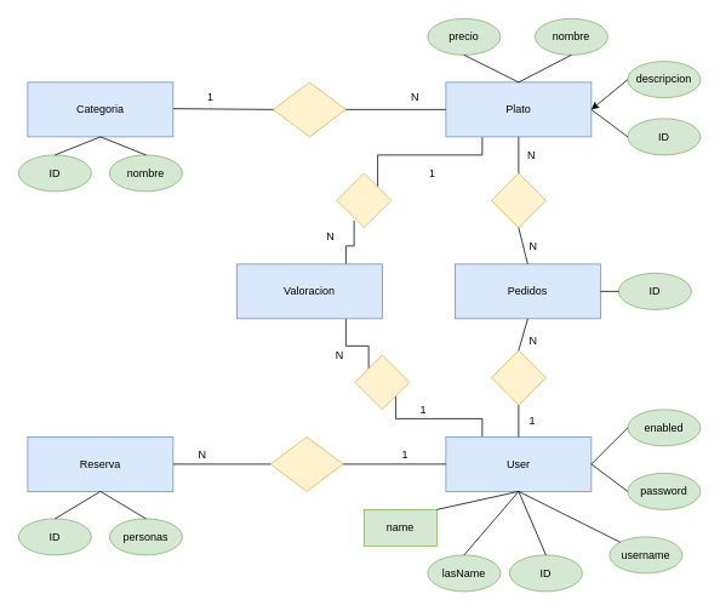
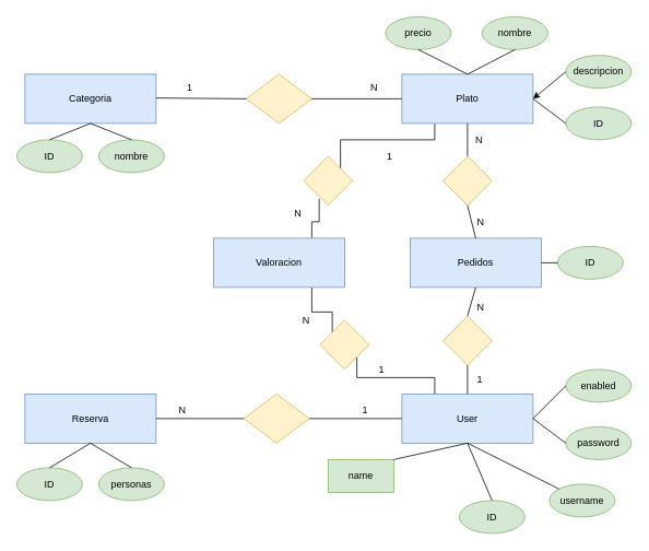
  <mxCell id="0" />
  <mxCell id="1" parent="0" />
  <mxCell id="2" value="Categoria" style="rounded=0;whiteSpace=wrap;html=1;fillColor=#dae8fc;strokeColor=#6c8ebf;" vertex="1" parent="1"><mxGeometry x="30" y="90" width="160" height="60" as="geometry" /></mxCell>
  <mxCell id="3" style="edgeStyle=orthogonalEdgeStyle;rounded=0;orthogonalLoop=1;jettySize=auto;html=1;exitX=0.25;exitY=1;exitDx=0;exitDy=0;entryX=1;entryY=0;entryDx=0;entryDy=0;endArrow=none;endFill=0;" edge="1" parent="1" source="4" target="63"><mxGeometry relative="1" as="geometry" /></mxCell>
  <mxCell id="4" value="Plato" style="rounded=0;whiteSpace=wrap;html=1;fillColor=#dae8fc;strokeColor=#6c8ebf;" vertex="1" parent="1"><mxGeometry x="490" y="90" width="160" height="60" as="geometry" /></mxCell>
  <mxCell id="5" value="" style="rhombus;whiteSpace=wrap;html=1;fillColor=#fff2cc;strokeColor=#d6b656;" vertex="1" parent="1"><mxGeometry x="300" y="90" width="80" height="60" as="geometry" /></mxCell>
  <mxCell id="6" value="" style="endArrow=none;html=1;entryX=0;entryY=0.5;entryDx=0;entryDy=0;" edge="1" parent="1" target="5"><mxGeometry width="50" height="50" relative="1" as="geometry"><mxPoint x="190" y="119" as="sourcePoint" /><mxPoint x="290" y="119" as="targetPoint" /></mxGeometry></mxCell>
  <mxCell id="7" value="" style="endArrow=none;html=1;exitX=1;exitY=0.5;exitDx=0;exitDy=0;entryX=0;entryY=0.5;entryDx=0;entryDy=0;" edge="1" parent="1" source="5" target="4"><mxGeometry width="50" height="50" relative="1" as="geometry"><mxPoint x="410" y="145" as="sourcePoint" /><mxPoint x="460" y="95" as="targetPoint" /></mxGeometry></mxCell>
  <mxCell id="8" value="1" style="text;html=1;resizable=0;points=[];autosize=1;align=left;verticalAlign=top;spacingTop=-4;" vertex="1" parent="1"><mxGeometry x="226" y="97" width="20" height="20" as="geometry" /></mxCell>
  <mxCell id="9" value="N" style="text;html=1;resizable=0;points=[];autosize=1;align=left;verticalAlign=top;spacingTop=-4;" vertex="1" parent="1"><mxGeometry x="450" y="97" width="20" height="20" as="geometry" /></mxCell>
  <mxCell id="10" value="Pedidos" style="rounded=0;whiteSpace=wrap;html=1;fillColor=#dae8fc;strokeColor=#6c8ebf;" vertex="1" parent="1"><mxGeometry x="500" y="290" width="160" height="60" as="geometry" /></mxCell>
  <mxCell id="11" value="" style="rhombus;whiteSpace=wrap;html=1;fillColor=#fff2cc;strokeColor=#d6b656;" vertex="1" parent="1"><mxGeometry x="540" y="190" width="60" height="60" as="geometry" /></mxCell>
  <mxCell id="12" value="" style="endArrow=none;html=1;entryX=0.5;entryY=1;entryDx=0;entryDy=0;exitX=0.5;exitY=0;exitDx=0;exitDy=0;" edge="1" parent="1" source="10" target="11"><mxGeometry width="50" height="50" relative="1" as="geometry"><mxPoint x="540" y="310" as="sourcePoint" /><mxPoint x="590" y="260" as="targetPoint" /></mxGeometry></mxCell>
  <mxCell id="13" value="" style="endArrow=none;html=1;entryX=0.5;entryY=1;entryDx=0;entryDy=0;exitX=0.5;exitY=0;exitDx=0;exitDy=0;" edge="1" parent="1" source="11" target="4"><mxGeometry width="50" height="50" relative="1" as="geometry"><mxPoint x="30" y="420" as="sourcePoint" /><mxPoint x="80" y="370" as="targetPoint" /></mxGeometry></mxCell>
  <mxCell id="14" value="N" style="text;html=1;resizable=0;points=[];autosize=1;align=left;verticalAlign=top;spacingTop=-4;" vertex="1" parent="1"><mxGeometry x="578" y="160" width="20" height="20" as="geometry" /></mxCell>
  <mxCell id="15" value="N" style="text;html=1;resizable=0;points=[];autosize=1;align=left;verticalAlign=top;spacingTop=-4;" vertex="1" parent="1"><mxGeometry x="580" y="260" width="20" height="20" as="geometry" /></mxCell>
  <mxCell id="16" style="edgeStyle=orthogonalEdgeStyle;rounded=0;orthogonalLoop=1;jettySize=auto;html=1;exitX=0.25;exitY=0;exitDx=0;exitDy=0;entryX=1;entryY=1;entryDx=0;entryDy=0;endArrow=none;endFill=0;" edge="1" parent="1" source="17" target="66"><mxGeometry relative="1" as="geometry"><Array as="points"><mxPoint x="530" y="460" /><mxPoint x="435" y="460" /></Array></mxGeometry></mxCell>
  <mxCell id="17" value="User" style="rounded=0;whiteSpace=wrap;html=1;fillColor=#dae8fc;strokeColor=#6c8ebf;" vertex="1" parent="1"><mxGeometry x="490" y="480" width="160" height="60" as="geometry" /></mxCell>
  <mxCell id="18" value="" style="rhombus;whiteSpace=wrap;html=1;fillColor=#fff2cc;strokeColor=#d6b656;" vertex="1" parent="1"><mxGeometry x="540" y="385" width="60" height="60" as="geometry" /></mxCell>
  <mxCell id="19" value="" style="endArrow=none;html=1;exitX=0.5;exitY=0;exitDx=0;exitDy=0;entryX=0.5;entryY=1;entryDx=0;entryDy=0;" edge="1" parent="1" source="18" target="10"><mxGeometry width="50" height="50" relative="1" as="geometry"><mxPoint x="30" y="610" as="sourcePoint" /><mxPoint x="630" y="380" as="targetPoint" /></mxGeometry></mxCell>
  <mxCell id="20" value="" style="endArrow=none;html=1;entryX=0.5;entryY=1;entryDx=0;entryDy=0;exitX=0.5;exitY=0;exitDx=0;exitDy=0;" edge="1" parent="1" source="17" target="18"><mxGeometry width="50" height="50" relative="1" as="geometry"><mxPoint x="30" y="610" as="sourcePoint" /><mxPoint x="80" y="560" as="targetPoint" /></mxGeometry></mxCell>
  <mxCell id="21" value="N" style="text;html=1;resizable=0;points=[];autosize=1;align=left;verticalAlign=top;spacingTop=-4;" vertex="1" parent="1"><mxGeometry x="580" y="365" width="20" height="20" as="geometry" /></mxCell>
  <mxCell id="22" value="1" style="text;html=1;resizable=0;points=[];autosize=1;align=left;verticalAlign=top;spacingTop=-4;" vertex="1" parent="1"><mxGeometry x="580" y="452.5" width="20" height="20" as="geometry" /></mxCell>
  <mxCell id="23" value="Reserva" style="rounded=0;whiteSpace=wrap;html=1;fillColor=#dae8fc;strokeColor=#6c8ebf;" vertex="1" parent="1"><mxGeometry x="30" y="480" width="160" height="60" as="geometry" /></mxCell>
  <mxCell id="24" value="" style="rhombus;whiteSpace=wrap;html=1;fillColor=#fff2cc;strokeColor=#d6b656;" vertex="1" parent="1"><mxGeometry x="297" y="480" width="80" height="60" as="geometry" /></mxCell>
  <mxCell id="25" value="" style="endArrow=none;html=1;entryX=0;entryY=0.5;entryDx=0;entryDy=0;exitX=1;exitY=0.5;exitDx=0;exitDy=0;" edge="1" parent="1" source="23" target="24"><mxGeometry width="50" height="50" relative="1" as="geometry"><mxPoint x="30" y="610" as="sourcePoint" /><mxPoint x="80" y="560" as="targetPoint" /></mxGeometry></mxCell>
  <mxCell id="26" value="" style="endArrow=none;html=1;entryX=0;entryY=0.5;entryDx=0;entryDy=0;exitX=1;exitY=0.5;exitDx=0;exitDy=0;" edge="1" parent="1" source="24" target="17"><mxGeometry width="50" height="50" relative="1" as="geometry"><mxPoint x="30" y="610" as="sourcePoint" /><mxPoint x="80" y="560" as="targetPoint" /></mxGeometry></mxCell>
  <mxCell id="27" value="N" style="text;html=1;resizable=0;points=[];autosize=1;align=left;verticalAlign=top;spacingTop=-4;" vertex="1" parent="1"><mxGeometry x="216" y="490" width="20" height="20" as="geometry" /></mxCell>
  <mxCell id="28" value="1" style="text;html=1;resizable=0;points=[];autosize=1;align=left;verticalAlign=top;spacingTop=-4;" vertex="1" parent="1"><mxGeometry x="440" y="490" width="20" height="20" as="geometry" /></mxCell>
  <mxCell id="29" value="nombre" style="ellipse;whiteSpace=wrap;html=1;fillColor=#d5e8d4;strokeColor=#82b366;" vertex="1" parent="1"><mxGeometry x="588" y="20" width="80" height="40" as="geometry" /></mxCell>
  <mxCell id="30" value="ID" style="ellipse;whiteSpace=wrap;html=1;fillColor=#d5e8d4;strokeColor=#82b366;" vertex="1" parent="1"><mxGeometry x="680" y="300" width="80" height="40" as="geometry" /></mxCell>
  <mxCell id="31" value="ID" style="ellipse;whiteSpace=wrap;html=1;fillColor=#d5e8d4;strokeColor=#82b366;" vertex="1" parent="1"><mxGeometry x="20" y="170" width="80" height="40" as="geometry" /></mxCell>
  <mxCell id="32" value="ID" style="ellipse;whiteSpace=wrap;html=1;fillColor=#d5e8d4;strokeColor=#82b366;" vertex="1" parent="1"><mxGeometry x="560" y="610" width="80" height="40" as="geometry" /></mxCell>
  <mxCell id="33" value="ID" style="ellipse;whiteSpace=wrap;html=1;fillColor=#d5e8d4;strokeColor=#82b366;" vertex="1" parent="1"><mxGeometry x="20" y="570" width="80" height="40" as="geometry" /></mxCell>
  <mxCell id="34" value="password" style="ellipse;whiteSpace=wrap;html=1;fillColor=#d5e8d4;strokeColor=#82b366;" vertex="1" parent="1"><mxGeometry x="690" y="520" width="80" height="40" as="geometry" /></mxCell>
  <mxCell id="35" value="username&lt;span style=&quot;color: rgba(0 , 0 , 0 , 0) ; font-family: monospace ; font-size: 0px ; white-space: nowrap&quot;&gt;%3CmxGraphModel%3E%3Croot%3E%3CmxCell%20id%3D%220%22%2F%3E%3CmxCell%20id%3D%221%22%20parent%3D%220%22%2F%3E%3CmxCell%20id%3D%222%22%20value%3D%22ID%22%20style%3D%22ellipse%3BwhiteSpace%3Dwrap%3Bhtml%3D1%3BfillColor%3D%23d5e8d4%3BstrokeColor%3D%2382b366%3B%22%20vertex%3D%221%22%20parent%3D%221%22%3E%3CmxGeometry%20x%3D%22670%22%20y%3D%22230%22%20width%3D%2280%22%20height%3D%2240%22%20as%3D%22geometry%22%2F%3E%3C%2FmxCell%3E%3C%2Froot%3E%3C%2FmxGraphModel%3E&lt;/span&gt;" style="ellipse;whiteSpace=wrap;html=1;fillColor=#d5e8d4;strokeColor=#82b366;" vertex="1" parent="1"><mxGeometry x="670" y="590" width="80" height="40" as="geometry" /></mxCell>
  <mxCell id="36" value="name" style="whiteSpace=wrap;html=1;fillColor=#d5e8d4;strokeColor=#82b366;rounded=0;" vertex="1" parent="1"><mxGeometry x="400" y="560" width="80" height="40" as="geometry" /></mxCell>
- <mxCell id="37" value="lasName" style="ellipse;whiteSpace=wrap;html=1;fillColor=#d5e8d4;strokeColor=#82b366;" vertex="1" parent="1"><mxGeometry x="470" y="610" width="80" height="40" as="geometry" /></mxCell>
  <mxCell id="38" value="enabled" style="ellipse;whiteSpace=wrap;html=1;fillColor=#d5e8d4;strokeColor=#82b366;" vertex="1" parent="1"><mxGeometry x="690" y="450" width="80" height="40" as="geometry" /></mxCell>
  <mxCell id="39" style="edgeStyle=orthogonalEdgeStyle;rounded=0;orthogonalLoop=1;jettySize=auto;html=1;exitX=0.5;exitY=1;exitDx=0;exitDy=0;" edge="1" parent="1" source="36" target="36"><mxGeometry relative="1" as="geometry" /></mxCell>
  <mxCell id="40" value="" style="endArrow=none;html=1;entryX=0.5;entryY=1;entryDx=0;entryDy=0;exitX=1;exitY=0;exitDx=0;exitDy=0;" edge="1" parent="1" source="36" target="17"><mxGeometry width="50" height="50" relative="1" as="geometry"><mxPoint x="40" y="720" as="sourcePoint" /><mxPoint x="90" y="670" as="targetPoint" /></mxGeometry></mxCell>
- <mxCell id="41" value="" style="endArrow=none;html=1;entryX=0.5;entryY=1;entryDx=0;entryDy=0;exitX=0.5;exitY=0;exitDx=0;exitDy=0;" edge="1" parent="1" source="37" target="17"><mxGeometry width="50" height="50" relative="1" as="geometry"><mxPoint x="70" y="720" as="sourcePoint" /><mxPoint x="120" y="670" as="targetPoint" /></mxGeometry></mxCell>
  <mxCell id="42" value="" style="endArrow=none;html=1;exitX=0.5;exitY=0;exitDx=0;exitDy=0;" edge="1" parent="1" source="32"><mxGeometry width="50" height="50" relative="1" as="geometry"><mxPoint x="520" y="620" as="sourcePoint" /><mxPoint x="570" y="540" as="targetPoint" /></mxGeometry></mxCell>
  <mxCell id="43" value="" style="endArrow=none;html=1;entryX=0;entryY=0;entryDx=0;entryDy=0;exitX=0.5;exitY=1;exitDx=0;exitDy=0;" edge="1" parent="1" source="17" target="35"><mxGeometry width="50" height="50" relative="1" as="geometry"><mxPoint x="530" y="630" as="sourcePoint" /><mxPoint x="590" y="560" as="targetPoint" /></mxGeometry></mxCell>
  <mxCell id="44" value="" style="endArrow=none;html=1;entryX=1;entryY=0.5;entryDx=0;entryDy=0;exitX=0;exitY=0.5;exitDx=0;exitDy=0;" edge="1" parent="1" source="34" target="17"><mxGeometry width="50" height="50" relative="1" as="geometry"><mxPoint x="540" y="640" as="sourcePoint" /><mxPoint x="600" y="570" as="targetPoint" /></mxGeometry></mxCell>
  <mxCell id="45" value="" style="endArrow=none;html=1;entryX=0;entryY=0.5;entryDx=0;entryDy=0;exitX=1;exitY=0.5;exitDx=0;exitDy=0;" edge="1" parent="1" source="17" target="38"><mxGeometry width="50" height="50" relative="1" as="geometry"><mxPoint x="550" y="650" as="sourcePoint" /><mxPoint x="610" y="580" as="targetPoint" /></mxGeometry></mxCell>
  <mxCell id="46" value="nombre" style="ellipse;whiteSpace=wrap;html=1;fillColor=#d5e8d4;strokeColor=#82b366;" vertex="1" parent="1"><mxGeometry x="120" y="170" width="80" height="40" as="geometry" /></mxCell>
  <mxCell id="47" value="" style="endArrow=none;html=1;entryX=0.5;entryY=1;entryDx=0;entryDy=0;exitX=0.5;exitY=0;exitDx=0;exitDy=0;" edge="1" parent="1" source="31" target="2"><mxGeometry width="50" height="50" relative="1" as="geometry"><mxPoint x="20" y="720" as="sourcePoint" /><mxPoint x="70" y="670" as="targetPoint" /></mxGeometry></mxCell>
  <mxCell id="48" value="" style="endArrow=none;html=1;entryX=0.5;entryY=1;entryDx=0;entryDy=0;exitX=0.5;exitY=0;exitDx=0;exitDy=0;" edge="1" parent="1" source="46" target="2"><mxGeometry width="50" height="50" relative="1" as="geometry"><mxPoint x="70" y="180" as="sourcePoint" /><mxPoint x="120" y="160" as="targetPoint" /></mxGeometry></mxCell>
  <mxCell id="49" value="ID" style="ellipse;whiteSpace=wrap;html=1;fillColor=#d5e8d4;strokeColor=#82b366;" vertex="1" parent="1"><mxGeometry x="690" y="130" width="80" height="40" as="geometry" /></mxCell>
  <mxCell id="50" value="descripcion" style="ellipse;whiteSpace=wrap;html=1;fillColor=#d5e8d4;strokeColor=#82b366;" vertex="1" parent="1"><mxGeometry x="690" y="67" width="80" height="40" as="geometry" /></mxCell>
  <mxCell id="51" value="precio" style="ellipse;whiteSpace=wrap;html=1;fillColor=#d5e8d4;strokeColor=#82b366;" vertex="1" parent="1"><mxGeometry x="470" y="20" width="80" height="40" as="geometry" /></mxCell>
  <mxCell id="52" value="" style="endArrow=none;html=1;entryX=1;entryY=0.5;entryDx=0;entryDy=0;exitX=0;exitY=0.5;exitDx=0;exitDy=0;" edge="1" parent="1" source="49" target="4"><mxGeometry width="50" height="50" relative="1" as="geometry"><mxPoint x="20" y="720" as="sourcePoint" /><mxPoint x="70" y="670" as="targetPoint" /></mxGeometry></mxCell>
  <mxCell id="53" value="" style="endArrow=classic;html=1;entryX=1;entryY=0.5;entryDx=0;entryDy=0;exitX=0;exitY=0.5;exitDx=0;exitDy=0;" edge="1" parent="1" source="50" target="4"><mxGeometry width="50" height="50" relative="1" as="geometry"><mxPoint x="700" y="160" as="sourcePoint" /><mxPoint x="660" y="130" as="targetPoint" /></mxGeometry></mxCell>
  <mxCell id="54" value="" style="endArrow=none;html=1;entryX=0.5;entryY=1;entryDx=0;entryDy=0;exitX=0.5;exitY=0;exitDx=0;exitDy=0;" edge="1" parent="1" source="4" target="29"><mxGeometry width="50" height="50" relative="1" as="geometry"><mxPoint x="710" y="170" as="sourcePoint" /><mxPoint x="670" y="140" as="targetPoint" /></mxGeometry></mxCell>
  <mxCell id="55" value="" style="endArrow=none;html=1;entryX=0.5;entryY=1;entryDx=0;entryDy=0;" edge="1" parent="1" target="51"><mxGeometry width="50" height="50" relative="1" as="geometry"><mxPoint x="570" y="90" as="sourcePoint" /><mxPoint x="638" as="targetPoint" y="70" /></mxGeometry></mxCell>
  <mxCell id="56" value="personas" style="ellipse;whiteSpace=wrap;html=1;fillColor=#d5e8d4;strokeColor=#82b366;" vertex="1" parent="1"><mxGeometry x="120" y="570" width="80" height="40" as="geometry" /></mxCell>
  <mxCell id="57" value="" style="endArrow=none;html=1;entryX=0.5;entryY=1;entryDx=0;entryDy=0;exitX=0.5;exitY=0;exitDx=0;exitDy=0;" edge="1" parent="1" source="33" target="23"><mxGeometry width="50" height="50" relative="1" as="geometry"><mxPoint x="20" y="720" as="sourcePoint" /><mxPoint x="70" y="670" as="targetPoint" /></mxGeometry></mxCell>
  <mxCell id="58" value="" style="endArrow=none;html=1;exitX=0.5;exitY=0;exitDx=0;exitDy=0;" edge="1" parent="1" source="56"><mxGeometry width="50" height="50" relative="1" as="geometry"><mxPoint x="70" y="580" as="sourcePoint" /><mxPoint x="110" y="540" as="targetPoint" /></mxGeometry></mxCell>
  <mxCell id="59" value="" style="endArrow=none;html=1;entryX=0;entryY=0.5;entryDx=0;entryDy=0;exitX=1;exitY=0.5;exitDx=0;exitDy=0;" edge="1" parent="1" source="10" target="30"><mxGeometry width="50" height="50" relative="1" as="geometry"><mxPoint x="20" y="720" as="sourcePoint" /><mxPoint x="70" y="670" as="targetPoint" /></mxGeometry></mxCell>
  <mxCell id="60" style="edgeStyle=orthogonalEdgeStyle;rounded=0;orthogonalLoop=1;jettySize=auto;html=1;exitX=0.75;exitY=0;exitDx=0;exitDy=0;entryX=0.317;entryY=0.867;entryDx=0;entryDy=0;entryPerimeter=0;endArrow=none;endFill=0;" edge="1" parent="1" source="62" target="63"><mxGeometry relative="1" as="geometry" /></mxCell>
  <mxCell id="61" style="edgeStyle=orthogonalEdgeStyle;rounded=0;orthogonalLoop=1;jettySize=auto;html=1;exitX=0.75;exitY=1;exitDx=0;exitDy=0;entryX=0;entryY=0;entryDx=0;entryDy=0;endArrow=none;endFill=0;" edge="1" parent="1" source="62" target="66"><mxGeometry relative="1" as="geometry"><Array as="points"><mxPoint x="380" y="380" /><mxPoint x="405" y="380" /></Array></mxGeometry></mxCell>
  <mxCell id="62" value="Valoracion" style="rounded=0;whiteSpace=wrap;html=1;fillColor=#dae8fc;strokeColor=#6c8ebf;" vertex="1" parent="1"><mxGeometry x="260" y="290" width="160" height="60" as="geometry" /></mxCell>
  <mxCell id="63" value="" style="rhombus;whiteSpace=wrap;html=1;fillColor=#fff2cc;strokeColor=#d6b656;" vertex="1" parent="1"><mxGeometry x="370" y="190" width="60" height="60" as="geometry" /></mxCell>
  <mxCell id="64" value="N" style="text;html=1;resizable=0;points=[];autosize=1;align=left;verticalAlign=top;spacingTop=-4;" vertex="1" parent="1"><mxGeometry x="357" y="250" width="20" height="20" as="geometry" /></mxCell>
  <mxCell id="65" value="1" style="text;html=1;resizable=0;points=[];autosize=1;align=left;verticalAlign=top;spacingTop=-4;" vertex="1" parent="1"><mxGeometry x="470" y="180" width="20" height="20" as="geometry" /></mxCell>
  <mxCell id="66" value="" style="rhombus;whiteSpace=wrap;html=1;fillColor=#fff2cc;strokeColor=#d6b656;" vertex="1" parent="1"><mxGeometry x="390" y="390" width="60" height="60" as="geometry" /></mxCell>
  <mxCell id="67" value="N&lt;br&gt;" style="text;html=1;resizable=0;points=[];autosize=1;align=left;verticalAlign=top;spacingTop=-4;" vertex="1" parent="1"><mxGeometry x="367" y="380" width="20" height="20" as="geometry" /></mxCell>
  <mxCell id="68" value="1" style="text;html=1;resizable=0;points=[];autosize=1;align=left;verticalAlign=top;spacingTop=-4;" vertex="1" parent="1"><mxGeometry x="460" y="440" width="20" height="20" as="geometry" /></mxCell>
